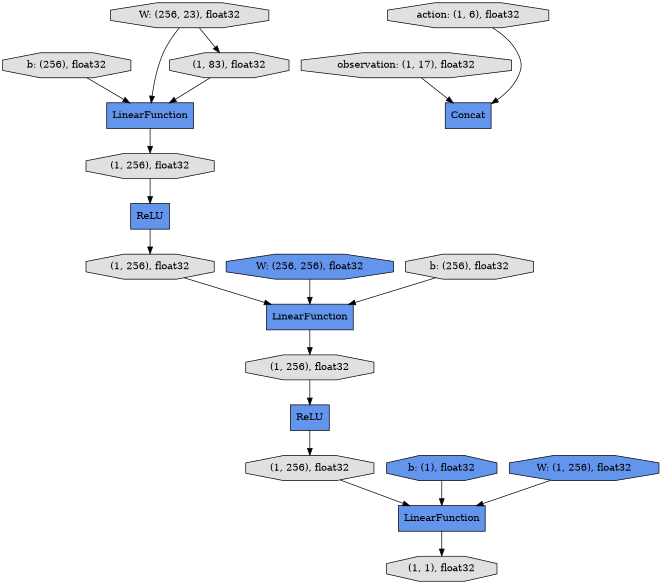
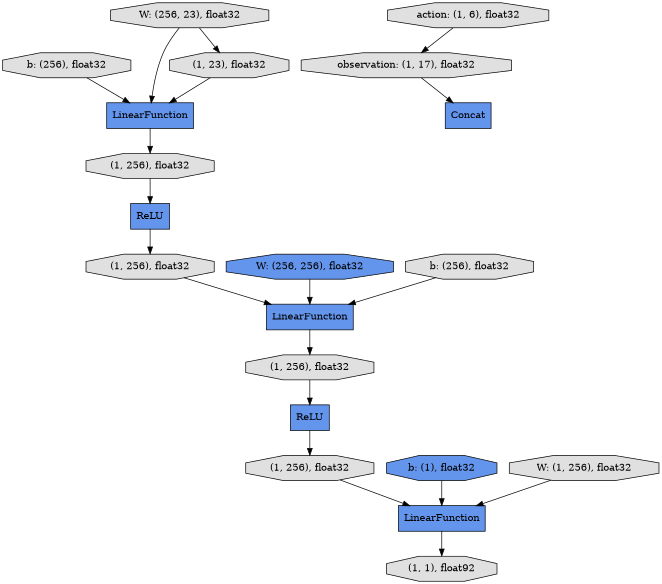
  digraph {
    rankdir=TB
    node [fillcolor="#E0E0E0" shape=octagon style=filled]
    n1 [label="b: (256), float32"]
    n2 [fillcolor="#6495ED" label=LinearFunction shape=record]
    n3 [label="(1, 256), float32"]
    n4 [fillcolor="#6495ED" label="b: (1), float32"]
    n5 [fillcolor="#6495ED" label=LinearFunction shape=record]
-   n6 [label="(1, 1), float32"]
+   n6 [label="(1, 1), float92"]
    n7 [fillcolor="#6495ED" label=ReLU shape=record]
    n8 [label="(1, 256), float32"]
    n9 [fillcolor="#6495ED" label=ReLU shape=record]
    n10 [label="observation: (1, 17), float32"]
    n11 [fillcolor="#6495ED" label=Concat shape=record]
    n12 [label="(1, 256), float32"]
-   n13 [label="(1, 83), float32"]
+   n13 [label="(1, 23), float32"]
    n14 [label="action: (1, 6), float32"]
    n15 [label="(1, 256), float32"]
    n16 [fillcolor="#6495ED" label="W: (256, 256), float32"]
    n17 [fillcolor="#6495ED" label=LinearFunction shape=record]
    n18 [label="W: (256, 23), float32"]
-   n19 [fillcolor="#6495ED" label="W: (1, 256), float32"]
+   n19 [label="W: (1, 256), float32"]
    n20 [label="b: (256), float32"]
    n1 -> n2
    n2 -> n3
    n3 -> n9
    n4 -> n5
    n5 -> n6
    n7 -> n8
    n8 -> n5
    n9 -> n15
    n10 -> n11
    n12 -> n7
    n13 -> n2
-   n14 -> n11
+   n14 -> n10
    n15 -> n17
    n16 -> n17
    n17 -> n12
    n18 -> n2
    n18 -> n13
    n19 -> n5
    n20 -> n17
  }
